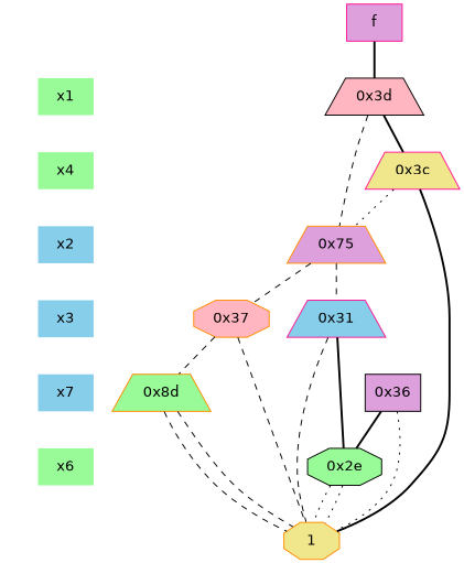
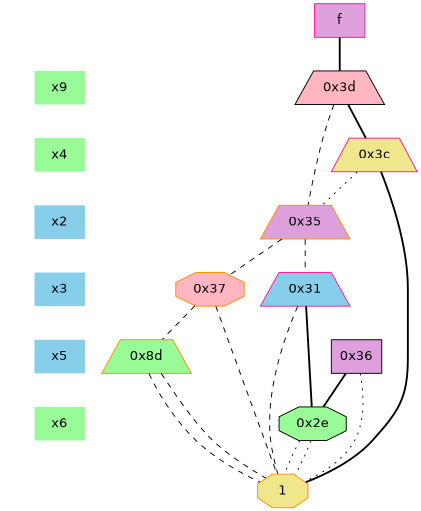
  digraph {
    fontname="DejaVu Sans"
    node [fontname="DejaVu Sans" shape=plaintext style=filled color=black fillcolor=palegreen]
    edge [dir=none fontname="DejaVu Sans" style=dashed]
    "CONST NODES" [style=invis color="" fillcolor=""]
-   " x1 " [color=blue]
+   " x1 " [color=blue label=x9]
    " x4 "
    " x2 " [color=deeppink fillcolor=skyblue]
    " x3 " [color=blue fillcolor=skyblue]
-   " x5 " [fillcolor=skyblue label=x7]
+   " x5 " [fillcolor=skyblue]
    " x6 " [color=blue]
    "  f  " [color=deeppink fillcolor=plum shape=box]
    "0x3d" [fillcolor=lightpink shape=trapezium]
    "0x3c" [color=deeppink fillcolor=khaki shape=trapezium]
-   "0x35" [color=darkorange fillcolor=plum shape=trapezium label="0x75"]
+   "0x35" [color=darkorange fillcolor=plum shape=trapezium]
    "0x31" [color=deeppink fillcolor=skyblue shape=trapezium]
    "0x37" [color=darkorange fillcolor=lightpink shape=octagon]
    "0x36" [fillcolor=plum shape=box]
    n15 [color=darkorange label="0x8d" shape=trapezium]
    "0x2e" [shape=octagon]
    n17 [color=darkorange fillcolor=khaki label=1 shape=octagon]
    subgraph sub_1 {
      "CONST NODES"
      " x1 "
      " x4 "
      " x2 "
      " x3 "
      " x5 "
      " x6 "
    }
    subgraph sub_2 {
      rank=same
      "  f  "
    }
    subgraph sub_3 {
      rank=same
      " x1 "
      "0x3d"
    }
    subgraph sub_4 {
      rank=same
      " x4 "
      "0x3c"
    }
    subgraph sub_5 {
      rank=same
      " x2 "
      "0x35"
    }
    subgraph sub_6 {
      rank=same
      " x3 "
      "0x31"
      "0x37"
    }
    subgraph sub_7 {
      rank=same
      " x5 "
      "0x36"
      n15
    }
    subgraph sub_8 {
      rank=same
      " x6 "
      "0x2e"
    }
    subgraph sub_9 {
      rank=same
      "CONST NODES"
      subgraph sub_10 {
        rank=same
        n17
      }
    }
    " x1 " -> " x4 " [style=invis]
    " x4 " -> " x2 " [style=invis]
    " x2 " -> " x3 " [style=invis]
    " x3 " -> " x5 " [style=invis]
    " x5 " -> " x6 " [style=invis]
    " x6 " -> "CONST NODES" [style=invis]
    "  f  " -> "0x3d" [style=bold]
    "0x3d" -> "0x3c" [style=bold]
    "0x3d" -> "0x35"
    "0x3c" -> "0x35" [style=dotted]
    "0x3c" -> n17 [style=bold]
    "0x35" -> "0x31"
    "0x35" -> "0x37"
    "0x31" -> "0x2e" [style=bold]
    "0x31" -> n17
    "0x37" -> n15
    "0x37" -> n17
    "0x36" -> "0x2e" [style=bold]
    "0x36" -> n17 [style=dotted]
    n15 -> n17
    n15 -> n17
    "0x2e" -> n17 [style=dotted]
    "0x2e" -> n17 [style=dotted]
  }
